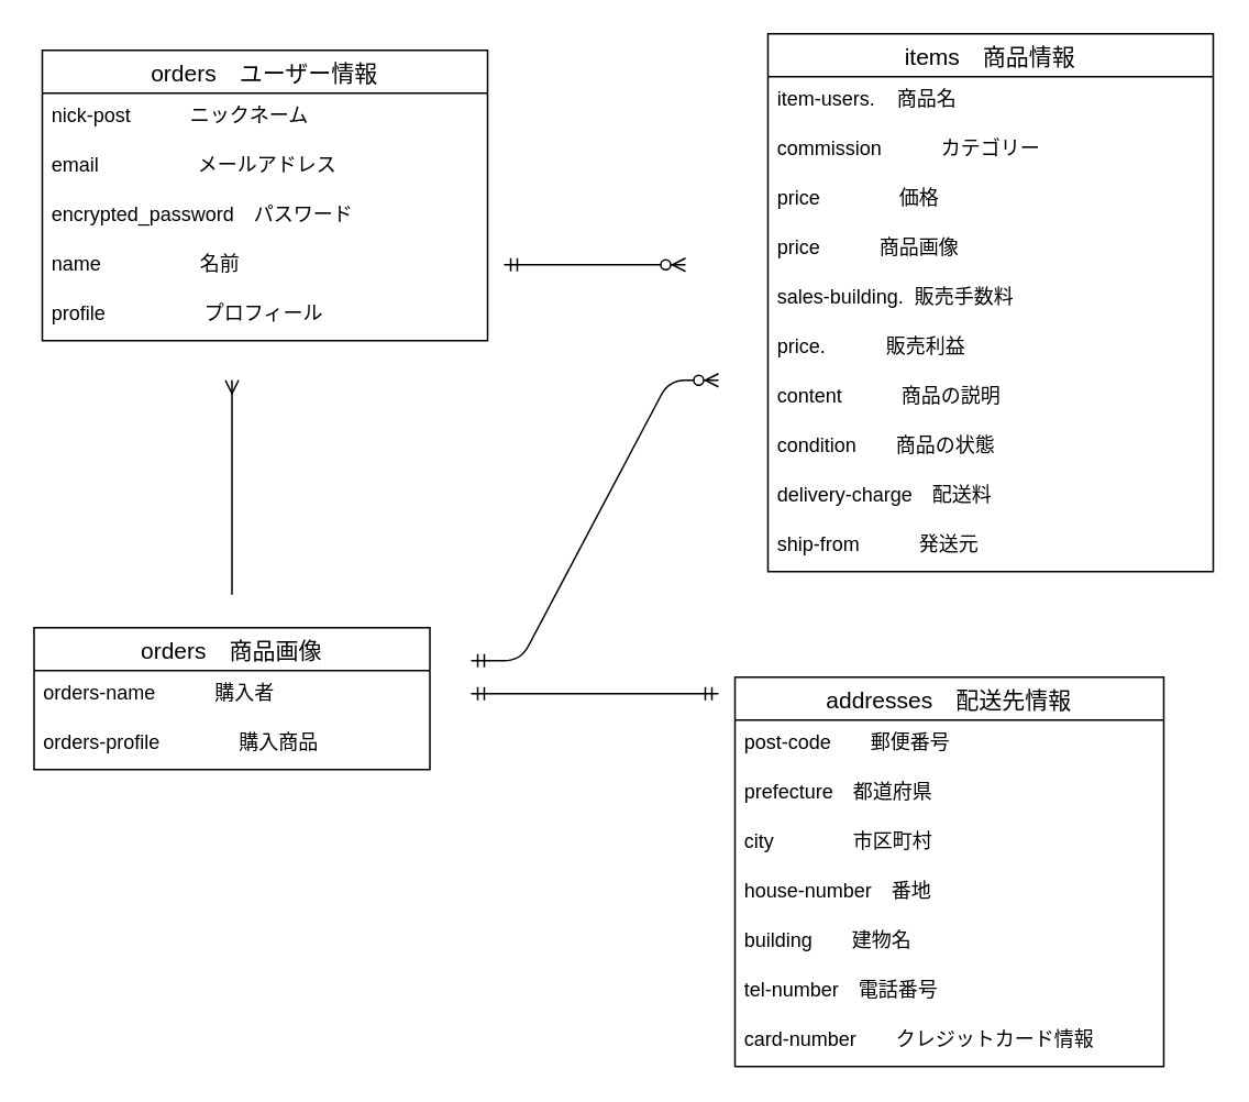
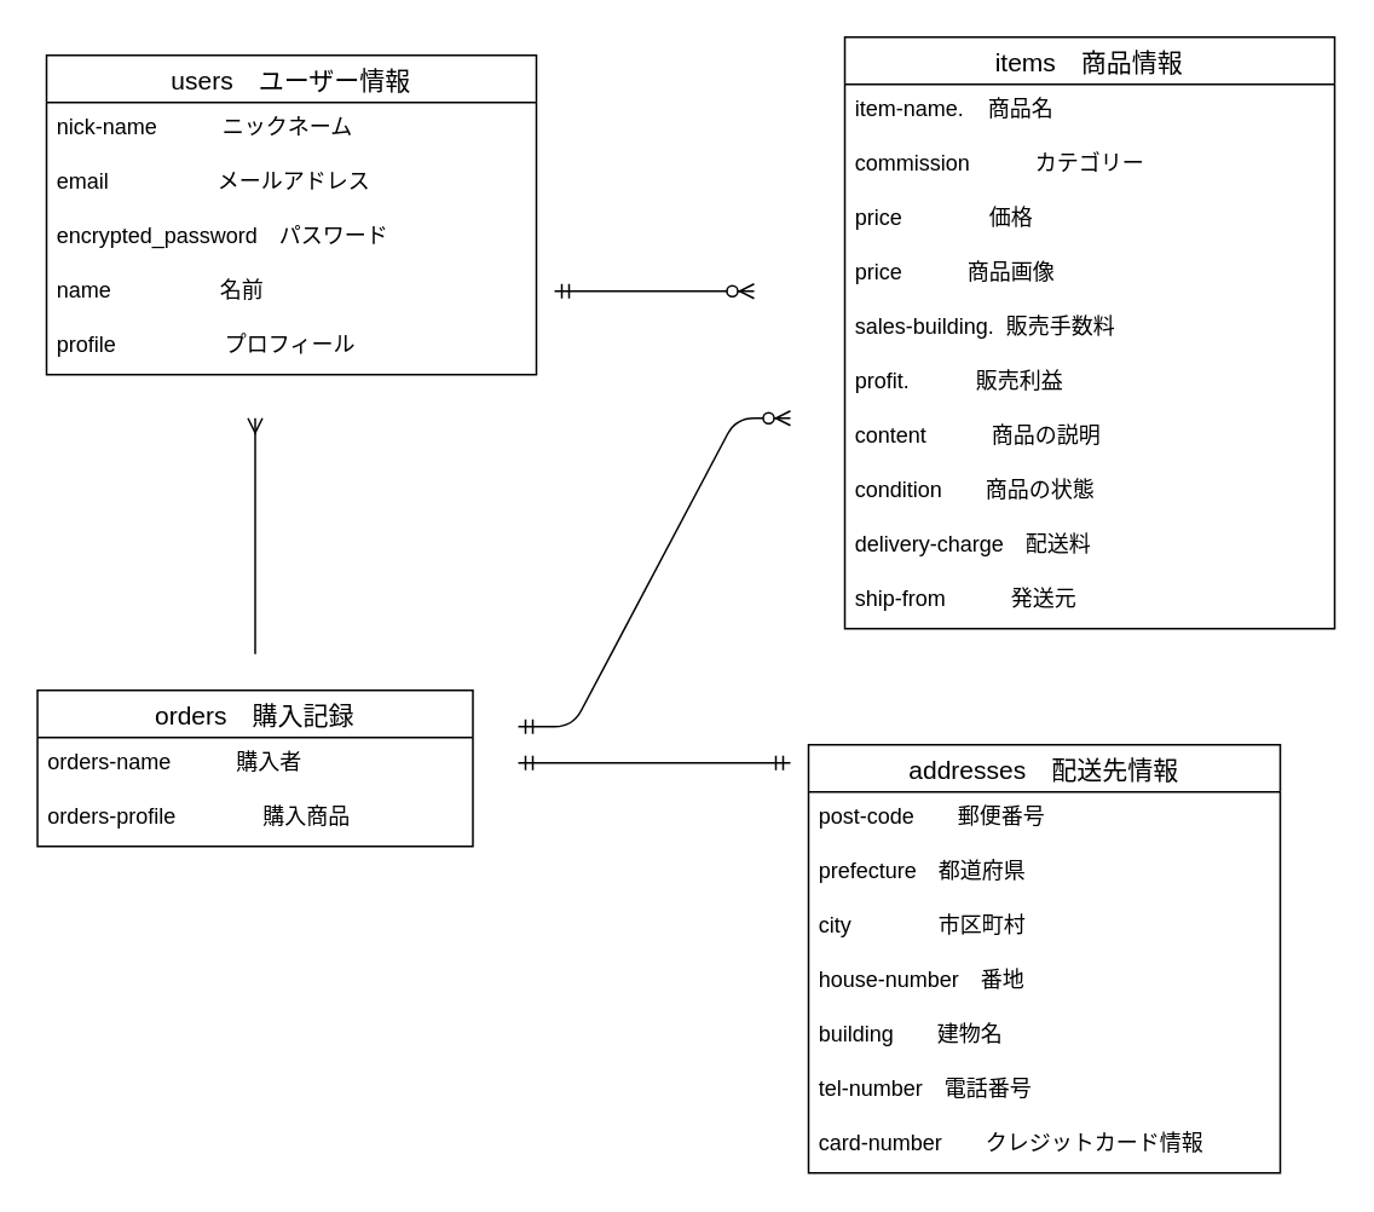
  <mxCell id="0" />
  <mxCell id="1" parent="0" />
- <mxCell id="2" value="orders　ユーザー情報" style="swimlane;fontStyle=0;childLayout=stackLayout;horizontal=1;startSize=26;horizontalStack=0;resizeParent=1;resizeParentMax=0;resizeLast=0;collapsible=1;marginBottom=0;align=center;fontSize=14;" vertex="1" parent="1"><mxGeometry x="25" y="30" width="270" height="176" as="geometry" /></mxCell>
- <mxCell id="3" value="nick-post　　　ニックネーム" style="text;strokeColor=none;fillColor=none;spacingLeft=4;spacingRight=4;overflow=hidden;rotatable=0;points=[[0,0.5],[1,0.5]];portConstraint=eastwest;fontSize=12;" vertex="1" parent="2"><mxGeometry y="26" width="270" height="30" as="geometry" /></mxCell>
+ <mxCell id="2" value="users　ユーザー情報" style="swimlane;fontStyle=0;childLayout=stackLayout;horizontal=1;startSize=26;horizontalStack=0;resizeParent=1;resizeParentMax=0;resizeLast=0;collapsible=1;marginBottom=0;align=center;fontSize=14;" vertex="1" parent="1"><mxGeometry x="25" y="30" width="270" height="176" as="geometry" /></mxCell>
+ <mxCell id="3" value="nick-name　　　ニックネーム" style="text;strokeColor=none;fillColor=none;spacingLeft=4;spacingRight=4;overflow=hidden;rotatable=0;points=[[0,0.5],[1,0.5]];portConstraint=eastwest;fontSize=12;" vertex="1" parent="2"><mxGeometry y="26" width="270" height="30" as="geometry" /></mxCell>
  <mxCell id="4" value="email　　　　　メールアドレス" style="text;strokeColor=none;fillColor=none;spacingLeft=4;spacingRight=4;overflow=hidden;rotatable=0;points=[[0,0.5],[1,0.5]];portConstraint=eastwest;fontSize=12;" vertex="1" parent="2"><mxGeometry y="56" width="270" height="30" as="geometry" /></mxCell>
  <mxCell id="5" value="encrypted_password　パスワード" style="text;strokeColor=none;fillColor=none;spacingLeft=4;spacingRight=4;overflow=hidden;rotatable=0;points=[[0,0.5],[1,0.5]];portConstraint=eastwest;fontSize=12;" vertex="1" parent="2"><mxGeometry y="86" width="270" height="30" as="geometry" /></mxCell>
  <mxCell id="6" value="name　　　　　名前" style="text;strokeColor=none;fillColor=none;spacingLeft=4;spacingRight=4;overflow=hidden;rotatable=0;points=[[0,0.5],[1,0.5]];portConstraint=eastwest;fontSize=12;" vertex="1" parent="2"><mxGeometry y="116" width="270" height="30" as="geometry" /></mxCell>
  <mxCell id="7" value="profile　　　　　プロフィール" style="text;strokeColor=none;fillColor=none;spacingLeft=4;spacingRight=4;overflow=hidden;rotatable=0;points=[[0,0.5],[1,0.5]];portConstraint=eastwest;fontSize=12;" vertex="1" parent="2"><mxGeometry y="146" width="270" height="30" as="geometry" /></mxCell>
  <mxCell id="8" value="items　商品情報" style="swimlane;fontStyle=0;childLayout=stackLayout;horizontal=1;startSize=26;horizontalStack=0;resizeParent=1;resizeParentMax=0;resizeLast=0;collapsible=1;marginBottom=0;align=center;fontSize=14;" vertex="1" parent="1"><mxGeometry x="465" y="20" width="270" height="326" as="geometry" /></mxCell>
- <mxCell id="9" value="item-users.    商品名" style="text;strokeColor=none;fillColor=none;spacingLeft=4;spacingRight=4;overflow=hidden;rotatable=0;points=[[0,0.5],[1,0.5]];portConstraint=eastwest;fontSize=12;" vertex="1" parent="8"><mxGeometry y="26" width="270" height="30" as="geometry" /></mxCell>
+ <mxCell id="9" value="item-name.    商品名" style="text;strokeColor=none;fillColor=none;spacingLeft=4;spacingRight=4;overflow=hidden;rotatable=0;points=[[0,0.5],[1,0.5]];portConstraint=eastwest;fontSize=12;" vertex="1" parent="8"><mxGeometry y="26" width="270" height="30" as="geometry" /></mxCell>
  <mxCell id="10" value="commission　　　カテゴリー" style="text;strokeColor=none;fillColor=none;spacingLeft=4;spacingRight=4;overflow=hidden;rotatable=0;points=[[0,0.5],[1,0.5]];portConstraint=eastwest;fontSize=12;" vertex="1" parent="8"><mxGeometry y="56" width="270" height="30" as="geometry" /></mxCell>
  <mxCell id="11" value="price　　　　価格" style="text;strokeColor=none;fillColor=none;spacingLeft=4;spacingRight=4;overflow=hidden;rotatable=0;points=[[0,0.5],[1,0.5]];portConstraint=eastwest;fontSize=12;" vertex="1" parent="8"><mxGeometry y="86" width="270" height="30" as="geometry" /></mxCell>
  <mxCell id="12" value="price　　　商品画像" style="text;strokeColor=none;fillColor=none;spacingLeft=4;spacingRight=4;overflow=hidden;rotatable=0;points=[[0,0.5],[1,0.5]];portConstraint=eastwest;fontSize=12;" vertex="1" parent="8"><mxGeometry y="116" width="270" height="30" as="geometry" /></mxCell>
  <mxCell id="13" value="sales-building.  販売手数料" style="text;strokeColor=none;fillColor=none;spacingLeft=4;spacingRight=4;overflow=hidden;rotatable=0;points=[[0,0.5],[1,0.5]];portConstraint=eastwest;fontSize=12;" vertex="1" parent="8"><mxGeometry y="146" width="270" height="30" as="geometry" /></mxCell>
- <mxCell id="14" value="price.           販売利益" style="text;strokeColor=none;fillColor=none;spacingLeft=4;spacingRight=4;overflow=hidden;rotatable=0;points=[[0,0.5],[1,0.5]];portConstraint=eastwest;fontSize=12;" vertex="1" parent="8"><mxGeometry y="176" width="270" height="30" as="geometry" /></mxCell>
+ <mxCell id="14" value="profit.           販売利益" style="text;strokeColor=none;fillColor=none;spacingLeft=4;spacingRight=4;overflow=hidden;rotatable=0;points=[[0,0.5],[1,0.5]];portConstraint=eastwest;fontSize=12;" vertex="1" parent="8"><mxGeometry y="176" width="270" height="30" as="geometry" /></mxCell>
  <mxCell id="15" value="content　　　商品の説明" style="text;strokeColor=none;fillColor=none;spacingLeft=4;spacingRight=4;overflow=hidden;rotatable=0;points=[[0,0.5],[1,0.5]];portConstraint=eastwest;fontSize=12;" vertex="1" parent="8"><mxGeometry y="206" width="270" height="30" as="geometry" /></mxCell>
  <mxCell id="16" value="condition　　商品の状態" style="text;strokeColor=none;fillColor=none;spacingLeft=4;spacingRight=4;overflow=hidden;rotatable=0;points=[[0,0.5],[1,0.5]];portConstraint=eastwest;fontSize=12;" vertex="1" parent="8"><mxGeometry y="236" width="270" height="30" as="geometry" /></mxCell>
  <mxCell id="17" value="delivery-charge　配送料" style="text;strokeColor=none;fillColor=none;spacingLeft=4;spacingRight=4;overflow=hidden;rotatable=0;points=[[0,0.5],[1,0.5]];portConstraint=eastwest;fontSize=12;" vertex="1" parent="8"><mxGeometry y="266" width="270" height="30" as="geometry" /></mxCell>
  <mxCell id="18" value="ship-from　　　発送元" style="text;strokeColor=none;fillColor=none;spacingLeft=4;spacingRight=4;overflow=hidden;rotatable=0;points=[[0,0.5],[1,0.5]];portConstraint=eastwest;fontSize=12;" vertex="1" parent="8"><mxGeometry y="296" width="270" height="30" as="geometry" /></mxCell>
  <mxCell id="19" style="edgeStyle=none;html=1;startArrow=none;startFill=0;endArrow=ERmany;endFill=0;" edge="1" parent="1"><mxGeometry relative="1" as="geometry"><mxPoint x="140" y="230" as="targetPoint" /><mxPoint x="140" y="360" as="sourcePoint" /><Array as="points" /></mxGeometry></mxCell>
- <mxCell id="20" value="orders　商品画像" style="swimlane;fontStyle=0;childLayout=stackLayout;horizontal=1;startSize=26;horizontalStack=0;resizeParent=1;resizeParentMax=0;resizeLast=0;collapsible=1;marginBottom=0;align=center;fontSize=14;" vertex="1" parent="1"><mxGeometry x="20" y="380" width="240" height="86" as="geometry" /></mxCell>
+ <mxCell id="20" value="orders　購入記録" style="swimlane;fontStyle=0;childLayout=stackLayout;horizontal=1;startSize=26;horizontalStack=0;resizeParent=1;resizeParentMax=0;resizeLast=0;collapsible=1;marginBottom=0;align=center;fontSize=14;" vertex="1" parent="1"><mxGeometry x="20" y="380" width="240" height="86" as="geometry" /></mxCell>
  <mxCell id="21" value="orders-name　　　購入者" style="text;strokeColor=none;fillColor=none;spacingLeft=4;spacingRight=4;overflow=hidden;rotatable=0;points=[[0,0.5],[1,0.5]];portConstraint=eastwest;fontSize=12;" vertex="1" parent="20"><mxGeometry y="26" width="240" height="30" as="geometry" /></mxCell>
  <mxCell id="22" value="orders-profile　　　　購入商品" style="text;strokeColor=none;fillColor=none;spacingLeft=4;spacingRight=4;overflow=hidden;rotatable=0;points=[[0,0.5],[1,0.5]];portConstraint=eastwest;fontSize=12;" vertex="1" parent="20"><mxGeometry y="56" width="240" height="30" as="geometry" /></mxCell>
  <mxCell id="23" value="addresses　配送先情報" style="swimlane;fontStyle=0;childLayout=stackLayout;horizontal=1;startSize=26;horizontalStack=0;resizeParent=1;resizeParentMax=0;resizeLast=0;collapsible=1;marginBottom=0;align=center;fontSize=14;" vertex="1" parent="1"><mxGeometry x="445" y="410" width="260" height="236" as="geometry" /></mxCell>
  <mxCell id="24" value="post-code　　郵便番号" style="text;strokeColor=none;fillColor=none;spacingLeft=4;spacingRight=4;overflow=hidden;rotatable=0;points=[[0,0.5],[1,0.5]];portConstraint=eastwest;fontSize=12;" vertex="1" parent="23"><mxGeometry y="26" width="260" height="30" as="geometry" /></mxCell>
  <mxCell id="25" value="prefecture　都道府県" style="text;strokeColor=none;fillColor=none;spacingLeft=4;spacingRight=4;overflow=hidden;rotatable=0;points=[[0,0.5],[1,0.5]];portConstraint=eastwest;fontSize=12;" vertex="1" parent="23"><mxGeometry y="56" width="260" height="30" as="geometry" /></mxCell>
  <mxCell id="26" value="city　　　　市区町村" style="text;strokeColor=none;fillColor=none;spacingLeft=4;spacingRight=4;overflow=hidden;rotatable=0;points=[[0,0.5],[1,0.5]];portConstraint=eastwest;fontSize=12;" vertex="1" parent="23"><mxGeometry y="86" width="260" height="30" as="geometry" /></mxCell>
  <mxCell id="27" value="house-number　番地" style="text;strokeColor=none;fillColor=none;spacingLeft=4;spacingRight=4;overflow=hidden;rotatable=0;points=[[0,0.5],[1,0.5]];portConstraint=eastwest;fontSize=12;" vertex="1" parent="23"><mxGeometry y="116" width="260" height="30" as="geometry" /></mxCell>
  <mxCell id="28" value="building　　建物名" style="text;strokeColor=none;fillColor=none;spacingLeft=4;spacingRight=4;overflow=hidden;rotatable=0;points=[[0,0.5],[1,0.5]];portConstraint=eastwest;fontSize=12;" vertex="1" parent="23"><mxGeometry y="146" width="260" height="30" as="geometry" /></mxCell>
  <mxCell id="29" value="tel-number　電話番号" style="text;strokeColor=none;fillColor=none;spacingLeft=4;spacingRight=4;overflow=hidden;rotatable=0;points=[[0,0.5],[1,0.5]];portConstraint=eastwest;fontSize=12;" vertex="1" parent="23"><mxGeometry y="176" width="260" height="30" as="geometry" /></mxCell>
  <mxCell id="30" value="card-number　　クレジットカード情報" style="text;strokeColor=none;fillColor=none;spacingLeft=4;spacingRight=4;overflow=hidden;rotatable=0;points=[[0,0.5],[1,0.5]];portConstraint=eastwest;fontSize=12;" vertex="1" parent="23"><mxGeometry y="206" width="260" height="30" as="geometry" /></mxCell>
  <mxCell id="31" value="" style="edgeStyle=entityRelationEdgeStyle;fontSize=12;html=1;endArrow=ERzeroToMany;startArrow=ERmandOne;" edge="1" parent="1"><mxGeometry width="100" height="100" relative="1" as="geometry"><mxPoint x="305" y="160" as="sourcePoint" /><mxPoint x="415" y="160" as="targetPoint" /></mxGeometry></mxCell>
  <mxCell id="32" value="" style="edgeStyle=entityRelationEdgeStyle;fontSize=12;html=1;endArrow=ERzeroToMany;startArrow=ERmandOne;" edge="1" parent="1"><mxGeometry width="100" height="100" relative="1" as="geometry"><mxPoint x="285" y="400" as="sourcePoint" /><mxPoint x="435" y="230" as="targetPoint" /></mxGeometry></mxCell>
  <mxCell id="33" value="" style="edgeStyle=entityRelationEdgeStyle;fontSize=12;html=1;endArrow=ERmandOne;startArrow=ERmandOne;" edge="1" parent="1"><mxGeometry width="100" height="100" relative="1" as="geometry"><mxPoint x="285" y="420" as="sourcePoint" /><mxPoint x="435" y="420" as="targetPoint" /></mxGeometry></mxCell>
